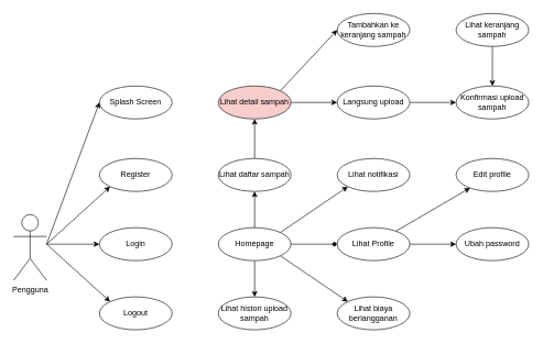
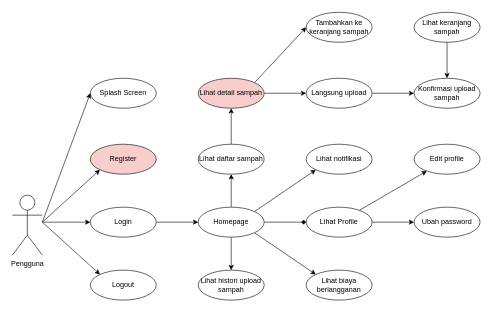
  <mxCell id="0" />
  <mxCell id="1" parent="0" />
  <mxCell id="2" style="rounded=0;orthogonalLoop=1;jettySize=auto;html=1;entryX=0;entryY=0.5;entryDx=0;entryDy=0;" edge="1" parent="1" target="7"><mxGeometry relative="1" as="geometry"><mxPoint x="320" y="370" as="targetPoint" /><mxPoint x="70" y="370" as="sourcePoint" /></mxGeometry></mxCell>
  <mxCell id="3" value="Pengguna" style="shape=umlActor;verticalLabelPosition=bottom;verticalAlign=top;html=1;outlineConnect=0;" vertex="1" parent="1"><mxGeometry x="20" y="325" width="50" height="100" as="geometry" /></mxCell>
  <mxCell id="4" style="rounded=0;orthogonalLoop=1;jettySize=auto;html=1;exitX=0.5;exitY=0;exitDx=0;exitDy=0;entryX=0.5;entryY=1;entryDx=0;entryDy=0;" edge="1" parent="1" source="23" target="9"><mxGeometry relative="1" as="geometry" /></mxCell>
  <mxCell id="5" value="" style="rounded=0;orthogonalLoop=1;jettySize=auto;html=1;exitX=0.5;exitY=1;exitDx=0;exitDy=0;" edge="1" parent="1" source="23" target="10"><mxGeometry relative="1" as="geometry" /></mxCell>
+ <mxCell id="6" value="" style="edgeStyle=orthogonalEdgeStyle;rounded=0;orthogonalLoop=1;jettySize=auto;html=1;" edge="1" parent="1" source="7" target="23"><mxGeometry relative="1" as="geometry" /></mxCell>
  <mxCell id="7" value="Login" style="ellipse;whiteSpace=wrap;html=1;" vertex="1" parent="1"><mxGeometry x="150" y="345" width="110" height="50" as="geometry" /></mxCell>
  <mxCell id="8" value="" style="rounded=0;orthogonalLoop=1;jettySize=auto;html=1;" edge="1" parent="1" source="9" target="13"><mxGeometry relative="1" as="geometry" /></mxCell>
  <mxCell id="9" value="Lihat daftar sampah" style="ellipse;whiteSpace=wrap;html=1;" vertex="1" parent="1"><mxGeometry x="330" y="240" width="110" height="50" as="geometry" /></mxCell>
  <mxCell id="10" value="Lihat histori upload sampah" style="ellipse;whiteSpace=wrap;html=1;" vertex="1" parent="1"><mxGeometry x="330" y="450" width="110" height="50" as="geometry" /></mxCell>
  <mxCell id="11" value="" style="rounded=0;orthogonalLoop=1;jettySize=auto;html=1;exitX=1;exitY=0;exitDx=0;exitDy=0;entryX=0;entryY=0.5;entryDx=0;entryDy=0;" edge="1" parent="1" source="13" target="14"><mxGeometry relative="1" as="geometry" /></mxCell>
  <mxCell id="12" style="rounded=0;orthogonalLoop=1;jettySize=auto;html=1;exitX=1;exitY=0.5;exitDx=0;exitDy=0;entryX=0;entryY=0.5;entryDx=0;entryDy=0;" edge="1" parent="1" source="13" target="16"><mxGeometry relative="1" as="geometry" /></mxCell>
  <mxCell id="13" value="Lihat detail sampah" style="ellipse;whiteSpace=wrap;html=1;fillColor=#f8cecc;" vertex="1" parent="1"><mxGeometry x="330" width="110" height="50" as="geometry" y="130" /></mxCell>
  <mxCell id="14" value="Tambahkan ke keranjang sampah" style="ellipse;whiteSpace=wrap;html=1;" vertex="1" parent="1"><mxGeometry x="510" y="20" width="110" height="50" as="geometry" /></mxCell>
  <mxCell id="15" style="edgeStyle=orthogonalEdgeStyle;rounded=0;orthogonalLoop=1;jettySize=auto;html=1;entryX=0;entryY=0.5;entryDx=0;entryDy=0;" edge="1" parent="1" source="16" target="17"><mxGeometry relative="1" as="geometry" /></mxCell>
  <mxCell id="16" value="Langsung upload" style="ellipse;whiteSpace=wrap;html=1;" vertex="1" parent="1"><mxGeometry x="510" width="110" height="50" as="geometry" y="130" /></mxCell>
  <mxCell id="17" value="Konfirmasi upload sampah" style="ellipse;whiteSpace=wrap;html=1;" vertex="1" parent="1"><mxGeometry x="690" width="110" height="50" as="geometry" y="130" /></mxCell>
  <mxCell id="18" style="edgeStyle=orthogonalEdgeStyle;rounded=0;orthogonalLoop=1;jettySize=auto;html=1;entryX=0.5;entryY=0;entryDx=0;entryDy=0;" edge="1" parent="1" source="19" target="17"><mxGeometry relative="1" as="geometry" /></mxCell>
  <mxCell id="19" value="Lihat keranjang sampah" style="ellipse;whiteSpace=wrap;html=1;" vertex="1" parent="1"><mxGeometry x="690" y="20" width="110" height="50" as="geometry" /></mxCell>
  <mxCell id="20" value="" style="rounded=0;orthogonalLoop=1;jettySize=auto;html=1;exitX=1;exitY=0;exitDx=0;exitDy=0;entryX=0;entryY=1;entryDx=0;entryDy=0;" edge="1" parent="1" source="23" target="24"><mxGeometry relative="1" as="geometry" /></mxCell>
  <mxCell id="21" style="edgeStyle=orthogonalEdgeStyle;rounded=0;orthogonalLoop=1;jettySize=auto;html=1;entryX=0;entryY=0.5;entryDx=0;entryDy=0;endArrow=diamond;" edge="1" parent="1" source="23" target="27"><mxGeometry relative="1" as="geometry" /></mxCell>
  <mxCell id="22" style="rounded=0;orthogonalLoop=1;jettySize=auto;html=1;exitX=1;exitY=1;exitDx=0;exitDy=0;entryX=0;entryY=0;entryDx=0;entryDy=0;" edge="1" parent="1" source="23" target="36"><mxGeometry relative="1" as="geometry" /></mxCell>
  <mxCell id="23" value="Homepage" style="ellipse;whiteSpace=wrap;html=1;" vertex="1" parent="1"><mxGeometry x="330" y="345" width="110" height="50" as="geometry" /></mxCell>
  <mxCell id="24" value="Lihat notifikasi" style="ellipse;whiteSpace=wrap;html=1;" vertex="1" parent="1"><mxGeometry x="510" y="240" width="110" height="50" as="geometry" /></mxCell>
  <mxCell id="25" value="" style="rounded=0;orthogonalLoop=1;jettySize=auto;html=1;" edge="1" parent="1" source="27" target="28"><mxGeometry relative="1" as="geometry" /></mxCell>
  <mxCell id="26" style="rounded=0;orthogonalLoop=1;jettySize=auto;html=1;exitX=1;exitY=0.5;exitDx=0;exitDy=0;entryX=0;entryY=0.5;entryDx=0;entryDy=0;" edge="1" parent="1" source="27" target="29"><mxGeometry relative="1" as="geometry" /></mxCell>
  <mxCell id="27" value="Lihat Profile" style="ellipse;whiteSpace=wrap;html=1;" vertex="1" parent="1"><mxGeometry x="510" y="345" width="110" height="50" as="geometry" /></mxCell>
  <mxCell id="28" value="Edit profile" style="ellipse;whiteSpace=wrap;html=1;" vertex="1" parent="1"><mxGeometry x="690" y="240" width="110" height="50" as="geometry" /></mxCell>
  <mxCell id="29" value="Ubah password" style="ellipse;whiteSpace=wrap;html=1;" vertex="1" parent="1"><mxGeometry x="690" y="345" width="110" height="50" as="geometry" /></mxCell>
  <mxCell id="30" value="Logout" style="ellipse;whiteSpace=wrap;html=1;" vertex="1" parent="1"><mxGeometry x="150" y="450" width="110" height="50" as="geometry" /></mxCell>
  <mxCell id="31" value="" style="endArrow=classic;html=1;rounded=0;entryX=0;entryY=0;entryDx=0;entryDy=0;" edge="1" parent="1" target="30"><mxGeometry width="50" height="50" relative="1" as="geometry"><mxPoint x="70" y="370" as="sourcePoint" /><mxPoint x="330" y="440" as="targetPoint" /></mxGeometry></mxCell>
- <mxCell id="32" value="Register" style="ellipse;whiteSpace=wrap;html=1;" vertex="1" parent="1"><mxGeometry x="150" y="240" width="110" height="50" as="geometry" /></mxCell>
+ <mxCell id="32" value="Register" style="ellipse;whiteSpace=wrap;html=1;fillColor=#f8cecc;" vertex="1" parent="1"><mxGeometry x="150" y="240" width="110" height="50" as="geometry" /></mxCell>
  <mxCell id="33" value="" style="endArrow=classic;html=1;rounded=0;entryX=0;entryY=1;entryDx=0;entryDy=0;" edge="1" parent="1" target="32"><mxGeometry width="50" height="50" relative="1" as="geometry"><mxPoint x="70" y="370" as="sourcePoint" /><mxPoint x="230" y="290" as="targetPoint" /></mxGeometry></mxCell>
  <mxCell id="34" value="Splash Screen" style="ellipse;whiteSpace=wrap;html=1;" vertex="1" parent="1"><mxGeometry x="150" width="110" height="50" as="geometry" y="130" /></mxCell>
  <mxCell id="35" value="" style="endArrow=classic;html=1;rounded=0;entryX=0;entryY=0.5;entryDx=0;entryDy=0;" edge="1" parent="1" target="34"><mxGeometry width="50" height="50" relative="1" as="geometry"><mxPoint x="70" y="370" as="sourcePoint" /><mxPoint x="230" y="250" as="targetPoint" /></mxGeometry></mxCell>
  <mxCell id="36" value="Lihat biaya berlangganan" style="ellipse;whiteSpace=wrap;html=1;" vertex="1" parent="1"><mxGeometry x="510" y="450" width="110" height="50" as="geometry" /></mxCell>
